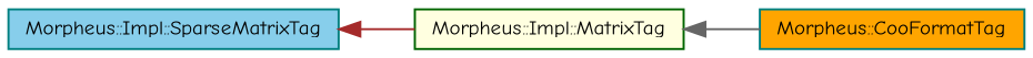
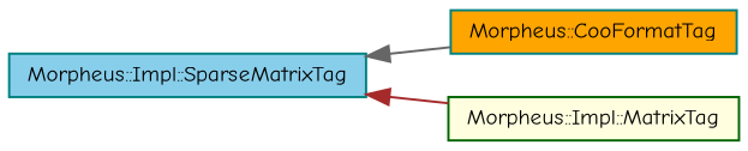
  digraph {
    fontname="Comic Neue"
    rankdir=LR
    node [color=teal fontname="Comic Neue" fontsize=10 shape=record style=filled]
    edge [dir=back fontname="Comic Neue" fontsize=10 labelfontname=Helvetica labelfontsize=10 style=solid]
    n1 [fillcolor=orange fontcolor=black height=0.2 label="Morpheus::CooFormatTag" width=0.4]
    n2 [fillcolor=skyblue height=0.2 label="Morpheus::Impl::SparseMatrixTag" width=0.4]
    n3 [color=darkgreen fillcolor=lightyellow height=0.2 label="Morpheus::Impl::MatrixTag" width=0.4]
-   n3 -> n1 [color=gray40]
+   n2 -> n1 [color=gray40]
    n2 -> n3 [color=brown]
  }
